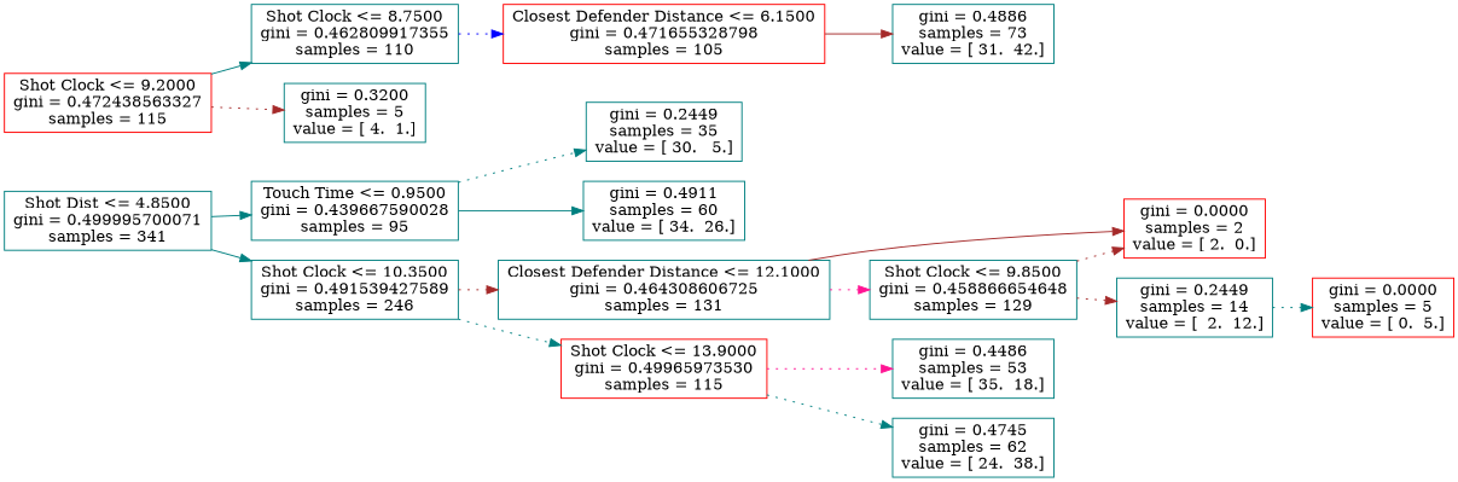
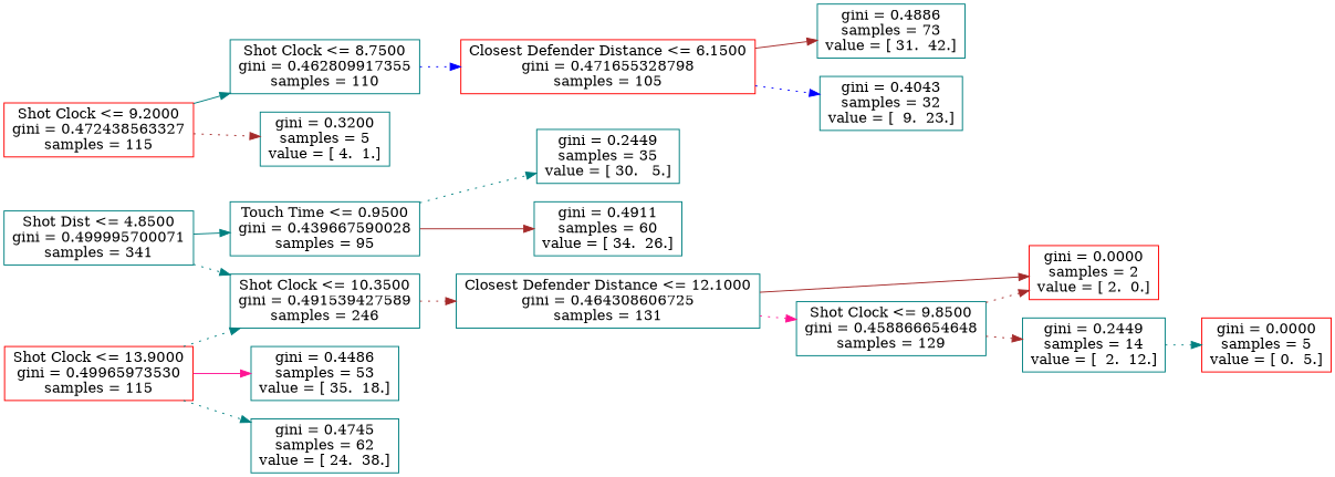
  digraph {
    fontname="DejaVu Serif"
    rankdir=LR
    node [color=teal fontname="DejaVu Serif" shape=box]
    edge [color=teal fontname="DejaVu Serif" style=dotted]
    n1 [label="Shot Dist <= 4.8500\ngini = 0.499995700071\nsamples = 341"]
    n2 [label="Touch Time <= 0.9500\ngini = 0.439667590028\nsamples = 95"]
    n3 [label="Shot Clock <= 10.3500\ngini = 0.491539427589\nsamples = 246"]
    n4 [label="gini = 0.2449\nsamples = 35\nvalue = [ 30.   5.]"]
    n5 [label="gini = 0.4911\nsamples = 60\nvalue = [ 34.  26.]"]
    n6 [label="Closest Defender Distance <= 12.1000\ngini = 0.464308606725\nsamples = 131"]
    n7 [color=red label="Shot Clock <= 13.9000\ngini = 0.49965973530\nsamples = 115"]
    n8 [label="Shot Clock <= 9.8500\ngini = 0.458866654648\nsamples = 129"]
    n9 [color=red label="gini = 0.0000\nsamples = 2\nvalue = [ 2.  0.]"]
    n10 [label="gini = 0.4486\nsamples = 53\nvalue = [ 35.  18.]"]
    n11 [label="gini = 0.4745\nsamples = 62\nvalue = [ 24.  38.]"]
    n12 [label="gini = 0.2449\nsamples = 14\nvalue = [  2.  12.]"]
    n13 [color=red label="Shot Clock <= 9.2000\ngini = 0.472438563327\nsamples = 115"]
    n14 [label="Shot Clock <= 8.7500\ngini = 0.462809917355\nsamples = 110"]
    n15 [label="gini = 0.3200\nsamples = 5\nvalue = [ 4.  1.]"]
    n16 [color=red label="gini = 0.0000\nsamples = 5\nvalue = [ 0.  5.]"]
    n17 [color=red label="Closest Defender Distance <= 6.1500\ngini = 0.471655328798\nsamples = 105"]
    n18 [label="gini = 0.4886\nsamples = 73\nvalue = [ 31.  42.]"]
+   n19 [label="gini = 0.4043\nsamples = 32\nvalue = [  9.  23.]"]
    n1 -> n2 [style=solid]
-   n1 -> n3 [style=solid]
+   n1 -> n3
    n2 -> n4
-   n2 -> n5 [style=solid]
+   n2 -> n5 [color=brown style=solid]
    n3 -> n6 [color=brown]
-   n3 -> n7
+   n7 -> n3
    n6 -> n8 [color=deeppink]
    n6 -> n9 [color=brown style=solid]
-   n7 -> n10 [color=deeppink]
+   n7 -> n10 [color=deeppink style=solid]
    n7 -> n11
    n8 -> n9 [color=brown]
    n8 -> n12 [color=brown]
    n12 -> n16
    n13 -> n14 [style=solid]
    n13 -> n15 [color=brown]
    n14 -> n17 [color=blue]
    n17 -> n18 [color=brown style=solid]
+   n17 -> n19 [color=blue]
  }
